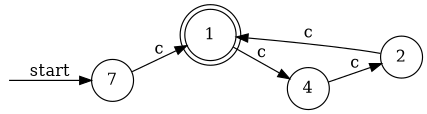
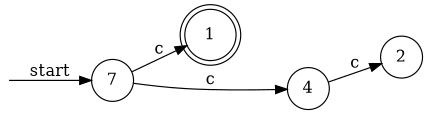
  digraph {
    fontname="DejaVu Serif"
    rankdir=LR
    node [fontname="DejaVu Serif" shape=circle]
    edge [fontname="DejaVu Serif"]
    __start [shape=point style=invis]
    n2 [label=7]
    1 [shape=doublecircle]
    4
    2
    __start -> n2 [label=start]
    n2 -> 1 [label=c]
-   1 -> 4 [label=c]
+   n2 -> 4 [label=c]
    4 -> 2 [label=c]
-   2 -> 1 [label=c]
  }
